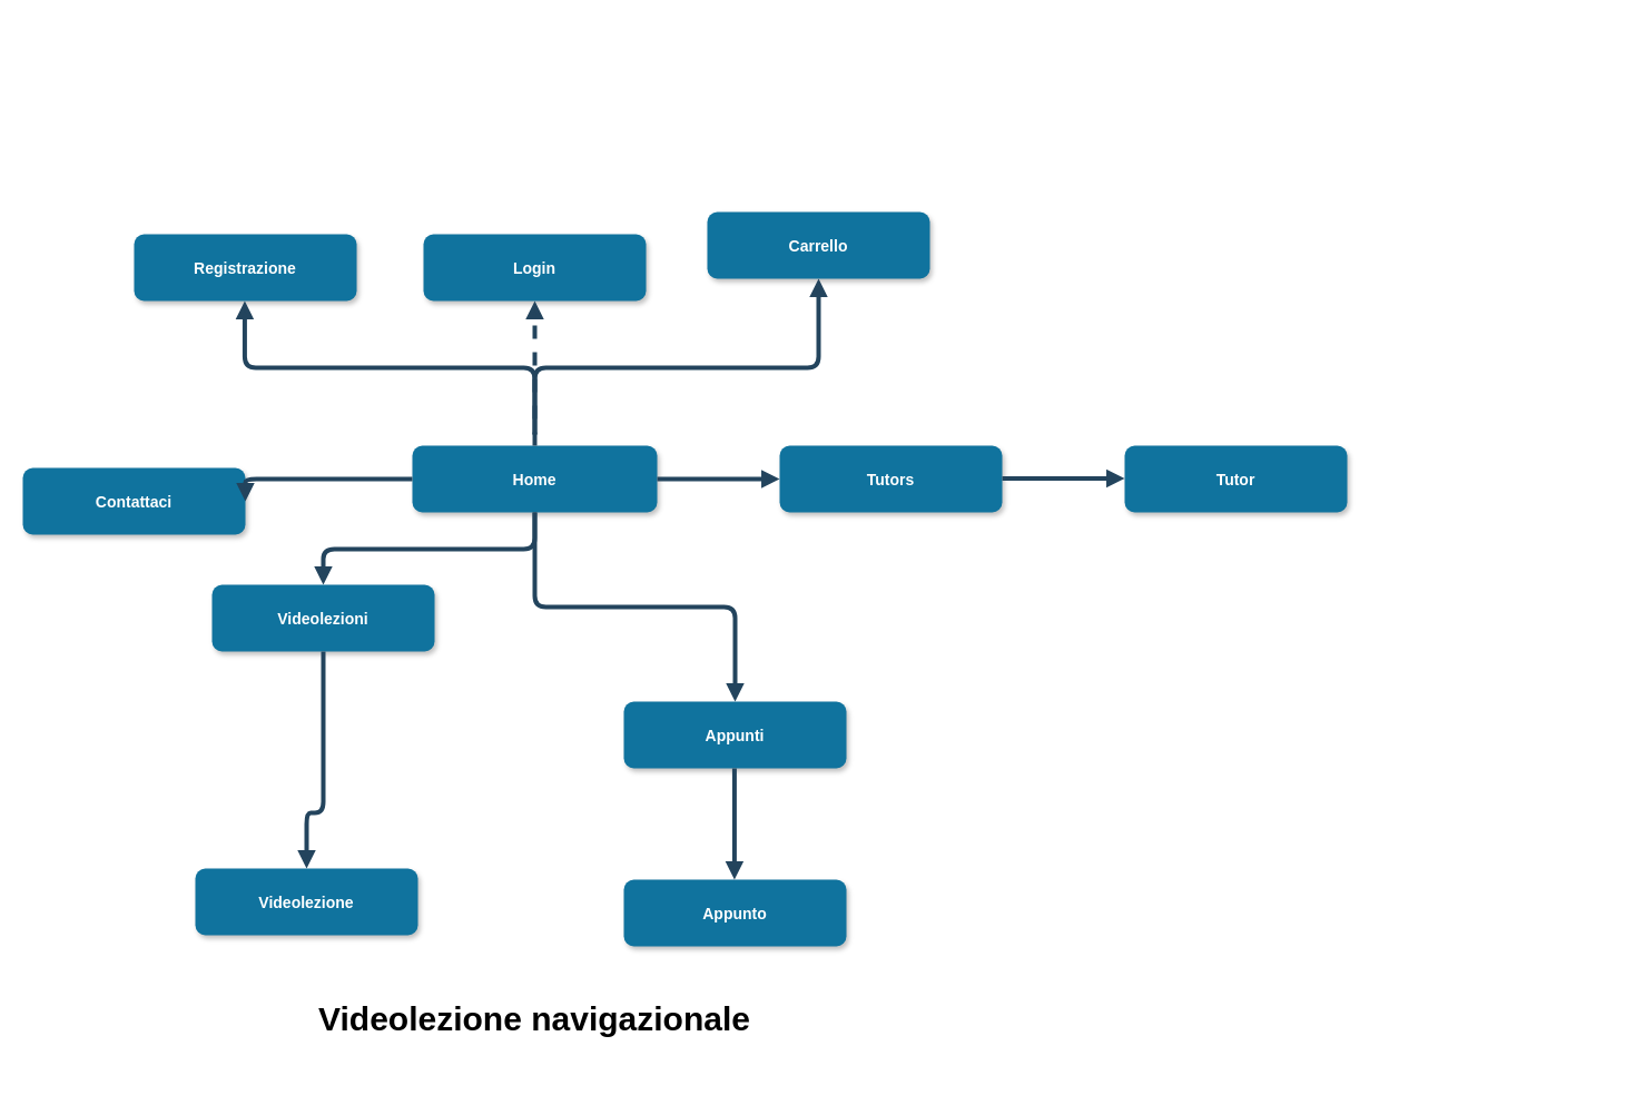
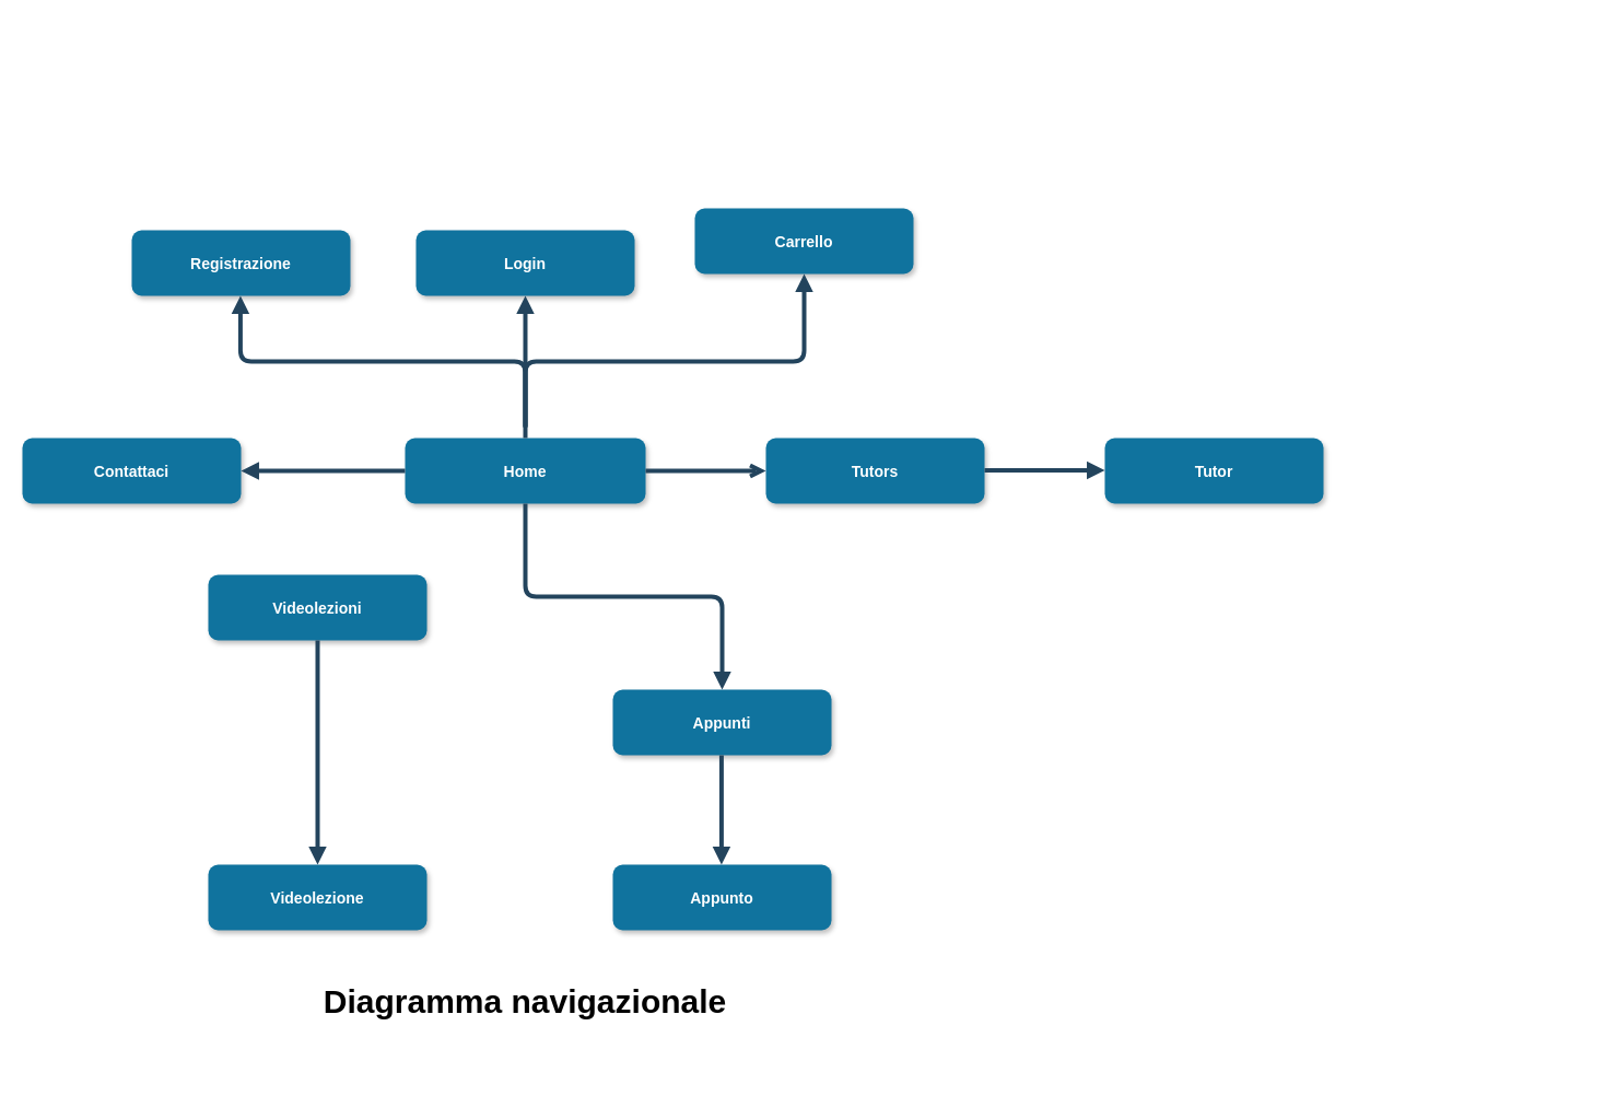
  <mxCell id="0" />
  <mxCell id="1" parent="0" />
  <mxCell id="2" value="Home" style="rounded=1;fillColor=#10739E;strokeColor=none;shadow=1;gradientColor=none;fontStyle=1;fontColor=#FFFFFF;fontSize=14;" parent="1" vertex="1"><mxGeometry x="370" y="400" width="220" height="60" as="geometry" /></mxCell>
  <mxCell id="3" value="Registrazione" style="rounded=1;fillColor=#10739E;strokeColor=none;shadow=1;gradientColor=none;fontStyle=1;fontColor=#FFFFFF;fontSize=14;" parent="1" vertex="1"><mxGeometry x="120" y="210" width="200" height="60" as="geometry" /></mxCell>
  <mxCell id="4" value="Login" style="rounded=1;fillColor=#10739E;strokeColor=none;shadow=1;gradientColor=none;fontStyle=1;fontColor=#FFFFFF;fontSize=14;" parent="1" vertex="1"><mxGeometry x="380" y="210" width="200" height="60" as="geometry" /></mxCell>
  <mxCell id="5" value="Appunti" style="rounded=1;fillColor=#10739E;strokeColor=none;shadow=1;gradientColor=none;fontStyle=1;fontColor=#FFFFFF;fontSize=14;" parent="1" vertex="1"><mxGeometry x="560" y="630" width="200" height="60" as="geometry" /></mxCell>
- <mxCell id="6" value="Videolezione" style="rounded=1;fillColor=#10739E;strokeColor=none;shadow=1;gradientColor=none;fontStyle=1;fontColor=#FFFFFF;fontSize=14;" parent="1" vertex="1"><mxGeometry x="175" y="780" width="200" height="60" as="geometry" /></mxCell>
+ <mxCell id="6" value="Videolezione" style="rounded=1;fillColor=#10739E;strokeColor=none;shadow=1;gradientColor=none;fontStyle=1;fontColor=#FFFFFF;fontSize=14;" parent="1" vertex="1"><mxGeometry x="190" y="790" width="200" height="60" as="geometry" /></mxCell>
  <mxCell id="7" value="Carrello" style="rounded=1;fillColor=#10739E;strokeColor=none;shadow=1;gradientColor=none;fontStyle=1;fontColor=#FFFFFF;fontSize=14;" parent="1" vertex="1"><mxGeometry x="635" y="190" width="200" height="60" as="geometry" /></mxCell>
  <mxCell id="8" value="Tutors" style="rounded=1;fillColor=#10739E;strokeColor=none;shadow=1;gradientColor=none;fontStyle=1;fontColor=#FFFFFF;fontSize=14;" parent="1" vertex="1"><mxGeometry x="700" y="400" width="200" height="60" as="geometry" /></mxCell>
- <mxCell id="9" value="" style="edgeStyle=elbowEdgeStyle;elbow=vertical;strokeWidth=4;endArrow=block;endFill=1;fontStyle=1;strokeColor=#23445D;exitX=0.5;exitY=0;exitDx=0;exitDy=0;entryX=0.5;entryY=1;entryDx=0;entryDy=0;dashed=1;" parent="1" target="4" edge="1" source="2"><mxGeometry x="712.0" y="-24.5" width="100" height="100" as="geometry"><mxPoint x="480" y="50" as="sourcePoint" /><mxPoint x="610" y="330" as="targetPoint" /><Array as="points"><mxPoint x="480" y="330" /><mxPoint x="687" y="20" /><mxPoint x="1087" y="20" /></Array></mxGeometry></mxCell>
- <mxCell id="10" value="Contattaci" style="rounded=1;fillColor=#10739E;strokeColor=none;shadow=1;gradientColor=none;fontStyle=1;fontColor=#FFFFFF;fontSize=14;" parent="1" vertex="1"><mxGeometry x="20" y="420" width="200" height="60" as="geometry" /></mxCell>
- <mxCell id="11" value="" style="edgeStyle=elbowEdgeStyle;elbow=vertical;strokeWidth=4;endArrow=block;endFill=1;fontStyle=1;strokeColor=#23445D;exitX=0.5;exitY=1;exitDx=0;exitDy=0;entryX=0.5;entryY=0;entryDx=0;entryDy=0;" parent="1" edge="1" target="13" source="2"><mxGeometry x="-66.0" y="825.5" width="100" height="100" as="geometry"><mxPoint x="479" y="710" as="sourcePoint" /><mxPoint x="479" y="820" as="targetPoint" /><Array as="points" /></mxGeometry></mxCell>
+ <mxCell id="9" value="" style="edgeStyle=elbowEdgeStyle;elbow=vertical;strokeWidth=4;endArrow=block;endFill=1;fontStyle=1;strokeColor=#23445D;exitX=0.5;exitY=0;exitDx=0;exitDy=0;entryX=0.5;entryY=1;entryDx=0;entryDy=0;" parent="1" target="4" edge="1" source="2"><mxGeometry x="712.0" y="-24.5" width="100" height="100" as="geometry"><mxPoint x="480" y="50" as="sourcePoint" /><mxPoint x="610" y="330" as="targetPoint" /><Array as="points"><mxPoint x="480" y="330" /><mxPoint x="687" y="20" /><mxPoint x="1087" y="20" /></Array></mxGeometry></mxCell>
+ <mxCell id="10" value="Contattaci" style="rounded=1;fillColor=#10739E;strokeColor=none;shadow=1;gradientColor=none;fontStyle=1;fontColor=#FFFFFF;fontSize=14;" parent="1" vertex="1"><mxGeometry x="20" y="400" width="200" height="60" as="geometry" /></mxCell>
  <mxCell id="12" value="Appunto" style="rounded=1;fillColor=#10739E;strokeColor=none;shadow=1;gradientColor=none;fontStyle=1;fontColor=#FFFFFF;fontSize=14;" parent="1" vertex="1"><mxGeometry x="560" y="790" width="200" height="60" as="geometry" /></mxCell>
  <mxCell id="13" value="Videolezioni" style="rounded=1;fillColor=#10739E;strokeColor=none;shadow=1;gradientColor=none;fontStyle=1;fontColor=#FFFFFF;fontSize=14;" parent="1" vertex="1"><mxGeometry x="190" y="525" width="200" height="60" as="geometry" /></mxCell>
  <mxCell id="14" value="Tutor" style="rounded=1;fillColor=#10739E;strokeColor=none;shadow=1;gradientColor=none;fontStyle=1;fontColor=#FFFFFF;fontSize=14;" parent="1" vertex="1"><mxGeometry x="1010" y="400" width="200" height="60" as="geometry" /></mxCell>
  <mxCell id="15" value="" style="edgeStyle=elbowEdgeStyle;elbow=vertical;strokeWidth=4;endArrow=block;endFill=1;fontStyle=1;strokeColor=#23445D;exitX=0.5;exitY=1;exitDx=0;exitDy=0;entryX=0.5;entryY=0;entryDx=0;entryDy=0;" edge="1" parent="1" target="5"><mxGeometry x="-66.0" y="825.5" width="100" height="100" as="geometry"><mxPoint x="480" y="460" as="sourcePoint" /><mxPoint x="290" y="630" as="targetPoint" /><Array as="points" /></mxGeometry></mxCell>
  <mxCell id="16" value="" style="edgeStyle=elbowEdgeStyle;elbow=vertical;strokeWidth=4;endArrow=block;endFill=1;fontStyle=1;strokeColor=#23445D;entryX=0.5;entryY=1;entryDx=0;entryDy=0;" edge="1" parent="1"><mxGeometry x="451.41" y="-24.5" width="100" height="100" as="geometry"><mxPoint x="480" y="390" as="sourcePoint" /><mxPoint x="219.41" y="270" as="targetPoint" /><Array as="points"><mxPoint x="219.41" y="330" /><mxPoint x="426.41" y="20" /><mxPoint x="826.41" y="20" /></Array></mxGeometry></mxCell>
  <mxCell id="17" value="" style="edgeStyle=elbowEdgeStyle;elbow=vertical;strokeWidth=4;endArrow=block;endFill=1;fontStyle=1;strokeColor=#23445D;entryX=0.5;entryY=1;entryDx=0;entryDy=0;" edge="1" parent="1" target="7"><mxGeometry x="461.41" y="-14.5" width="100" height="100" as="geometry"><mxPoint x="480" y="390" as="sourcePoint" /><mxPoint x="229.41" y="280" as="targetPoint" /><Array as="points"><mxPoint x="610" y="330" /><mxPoint x="436.41" y="30" /><mxPoint x="836.41" y="30" /></Array></mxGeometry></mxCell>
  <mxCell id="18" value="" style="edgeStyle=elbowEdgeStyle;elbow=vertical;strokeWidth=4;endArrow=block;endFill=1;fontStyle=1;strokeColor=#23445D;entryX=1;entryY=0.5;entryDx=0;entryDy=0;exitX=0;exitY=0.5;exitDx=0;exitDy=0;" edge="1" parent="1" source="2" target="10"><mxGeometry x="461.41" y="-14.5" width="100" height="100" as="geometry"><mxPoint x="490" y="400" as="sourcePoint" /><mxPoint x="229.41" y="280" as="targetPoint" /><Array as="points"><mxPoint x="300" y="430" /><mxPoint x="436.41" y="30" /><mxPoint x="836.41" y="30" /></Array></mxGeometry></mxCell>
- <mxCell id="19" value="" style="edgeStyle=elbowEdgeStyle;elbow=vertical;strokeWidth=4;endArrow=block;endFill=1;fontStyle=1;strokeColor=#23445D;entryX=0;entryY=0.5;entryDx=0;entryDy=0;exitX=1;exitY=0.5;exitDx=0;exitDy=0;" edge="1" parent="1" source="2" target="8"><mxGeometry x="701.41" y="75.5" width="100" height="100" as="geometry"><mxPoint x="610" y="520" as="sourcePoint" /><mxPoint x="460" y="520" as="targetPoint" /><Array as="points"><mxPoint x="650" y="430" /><mxPoint x="676.41" y="120" /><mxPoint x="1076.41" y="120" /></Array></mxGeometry></mxCell>
+ <mxCell id="19" value="" style="edgeStyle=elbowEdgeStyle;elbow=vertical;strokeWidth=4;endArrow=open;endFill=1;fontStyle=1;strokeColor=#23445D;entryX=0;entryY=0.5;entryDx=0;entryDy=0;exitX=1;exitY=0.5;exitDx=0;exitDy=0;" edge="1" parent="1" source="2" target="8"><mxGeometry x="701.41" y="75.5" width="100" height="100" as="geometry"><mxPoint x="610" y="520" as="sourcePoint" /><mxPoint x="460" y="520" as="targetPoint" /><Array as="points"><mxPoint x="650" y="430" /><mxPoint x="676.41" y="120" /><mxPoint x="1076.41" y="120" /></Array></mxGeometry></mxCell>
  <mxCell id="20" value="" style="edgeStyle=elbowEdgeStyle;elbow=vertical;strokeWidth=4;endArrow=block;endFill=1;fontStyle=1;strokeColor=#23445D;entryX=0;entryY=0.5;entryDx=0;entryDy=0;exitX=1;exitY=0.5;exitDx=0;exitDy=0;" edge="1" parent="1"><mxGeometry x="1011.41" y="74.91" width="100" height="100" as="geometry"><mxPoint x="900" y="429.41" as="sourcePoint" /><mxPoint x="1010" y="429.41" as="targetPoint" /><Array as="points"><mxPoint x="960" y="429.41" /><mxPoint x="986.41" y="119.41" /><mxPoint x="1386.41" y="119.41" /></Array></mxGeometry></mxCell>
  <mxCell id="21" value="" style="edgeStyle=elbowEdgeStyle;elbow=vertical;strokeWidth=4;endArrow=block;endFill=1;fontStyle=1;strokeColor=#23445D;entryX=0.5;entryY=0;entryDx=0;entryDy=0;exitX=0.5;exitY=1;exitDx=0;exitDy=0;" edge="1" parent="1" source="13" target="6"><mxGeometry x="711.41" y="85.5" width="100" height="100" as="geometry"><mxPoint x="600" y="440" as="sourcePoint" /><mxPoint x="710" y="440" as="targetPoint" /><Array as="points"><mxPoint x="330" y="730" /><mxPoint x="686.41" y="130" /><mxPoint x="1086.41" y="130" /></Array></mxGeometry></mxCell>
  <mxCell id="22" value="" style="edgeStyle=elbowEdgeStyle;elbow=vertical;strokeWidth=4;endArrow=block;endFill=1;fontStyle=1;strokeColor=#23445D;entryX=0.5;entryY=0;entryDx=0;entryDy=0;exitX=0.5;exitY=1;exitDx=0;exitDy=0;" edge="1" parent="1"><mxGeometry x="1080.82" y="85.5" width="100" height="100" as="geometry"><mxPoint x="659.41" y="690" as="sourcePoint" /><mxPoint x="659.41" y="790" as="targetPoint" /><Array as="points"><mxPoint x="699.41" y="730" /><mxPoint x="1055.82" y="130" /><mxPoint x="1455.82" y="130" /></Array></mxGeometry></mxCell>
- <mxCell id="23" value="Videolezione navigazionale" style="text;html=1;strokeColor=none;fillColor=none;align=center;verticalAlign=middle;whiteSpace=wrap;rounded=0;fontSize=30;fontStyle=1" vertex="1" parent="1"><mxGeometry x="120" y="850" width="720" height="130" as="geometry" /></mxCell>
+ <mxCell id="23" value="Diagramma navigazionale" style="text;html=1;strokeColor=none;fillColor=none;align=center;verticalAlign=middle;whiteSpace=wrap;rounded=0;fontSize=30;fontStyle=1" vertex="1" parent="1"><mxGeometry x="120" y="850" width="720" height="130" as="geometry" /></mxCell>
